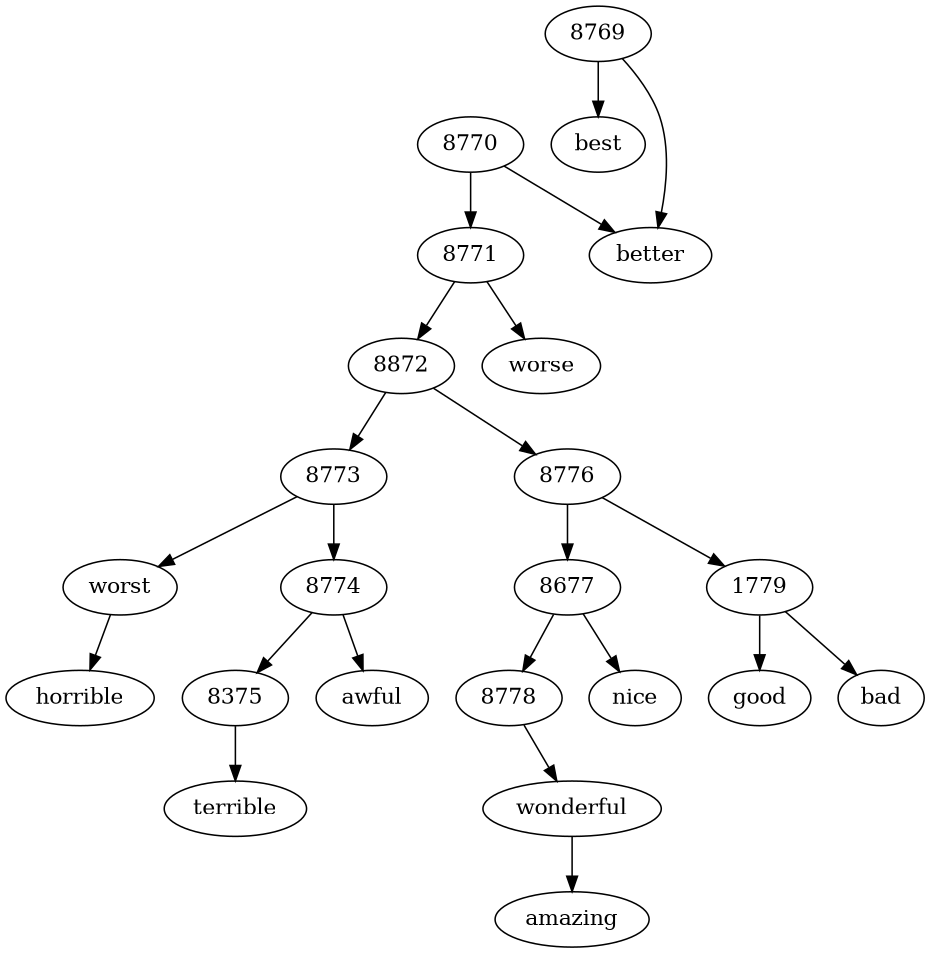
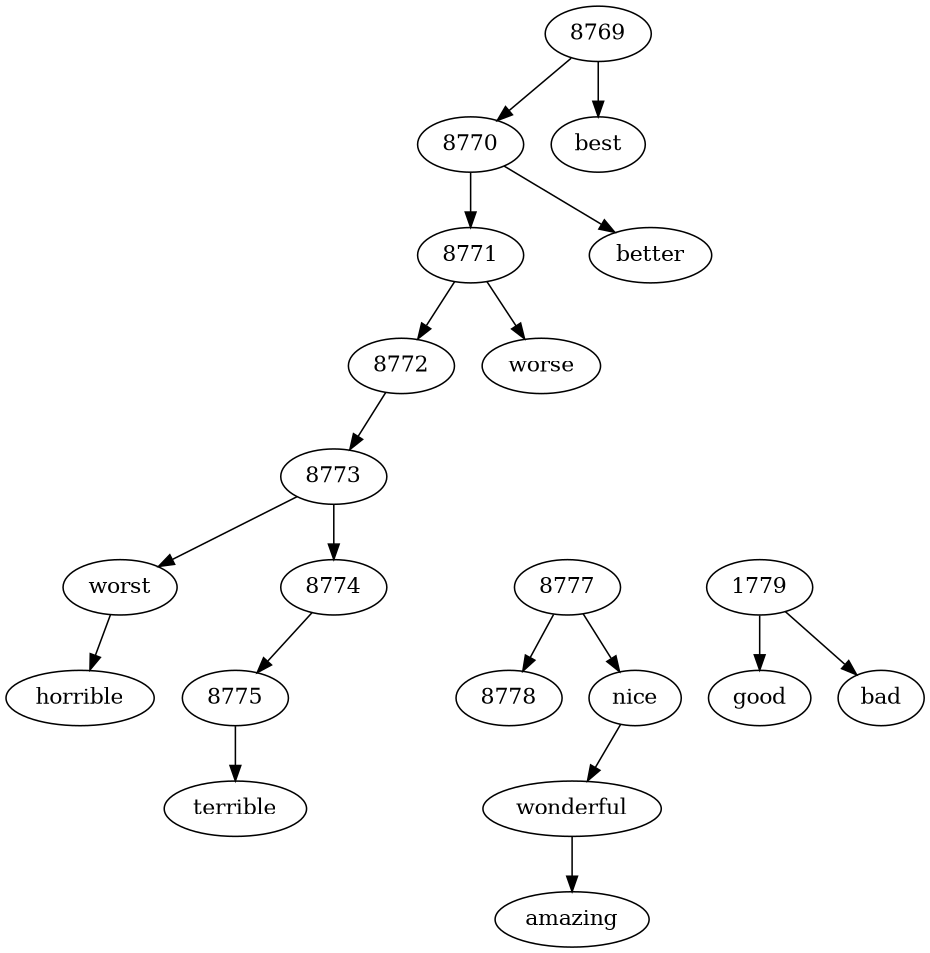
  strict digraph {
    8769
    8770
    best
    8771
    better
-   8772 [label=8872]
+   8772
    worse
    8773
-   8776
    worst
    8774
-   8777 [label=8677]
+   8777
    n13 [label=1779]
    horrible
-   8775 [label=8375]
-   awful
+   8775
    terrible
    8778
    nice
    good
    bad
    wonderful
    amazing
-   8769 -> better
+   8769 -> 8770
    8769 -> best
    8770 -> 8771
    8770 -> better
    8771 -> 8772
    8771 -> worse
    8772 -> 8773
-   8772 -> 8776
    8773 -> worst
    8773 -> 8774
-   8776 -> 8777
-   8776 -> n13
    worst -> horrible
    8774 -> 8775
-   8774 -> awful
    8777 -> 8778
    8777 -> nice
    n13 -> good
    n13 -> bad
    8775 -> terrible
-   8778 -> wonderful
+   nice -> wonderful
    wonderful -> amazing
  }
